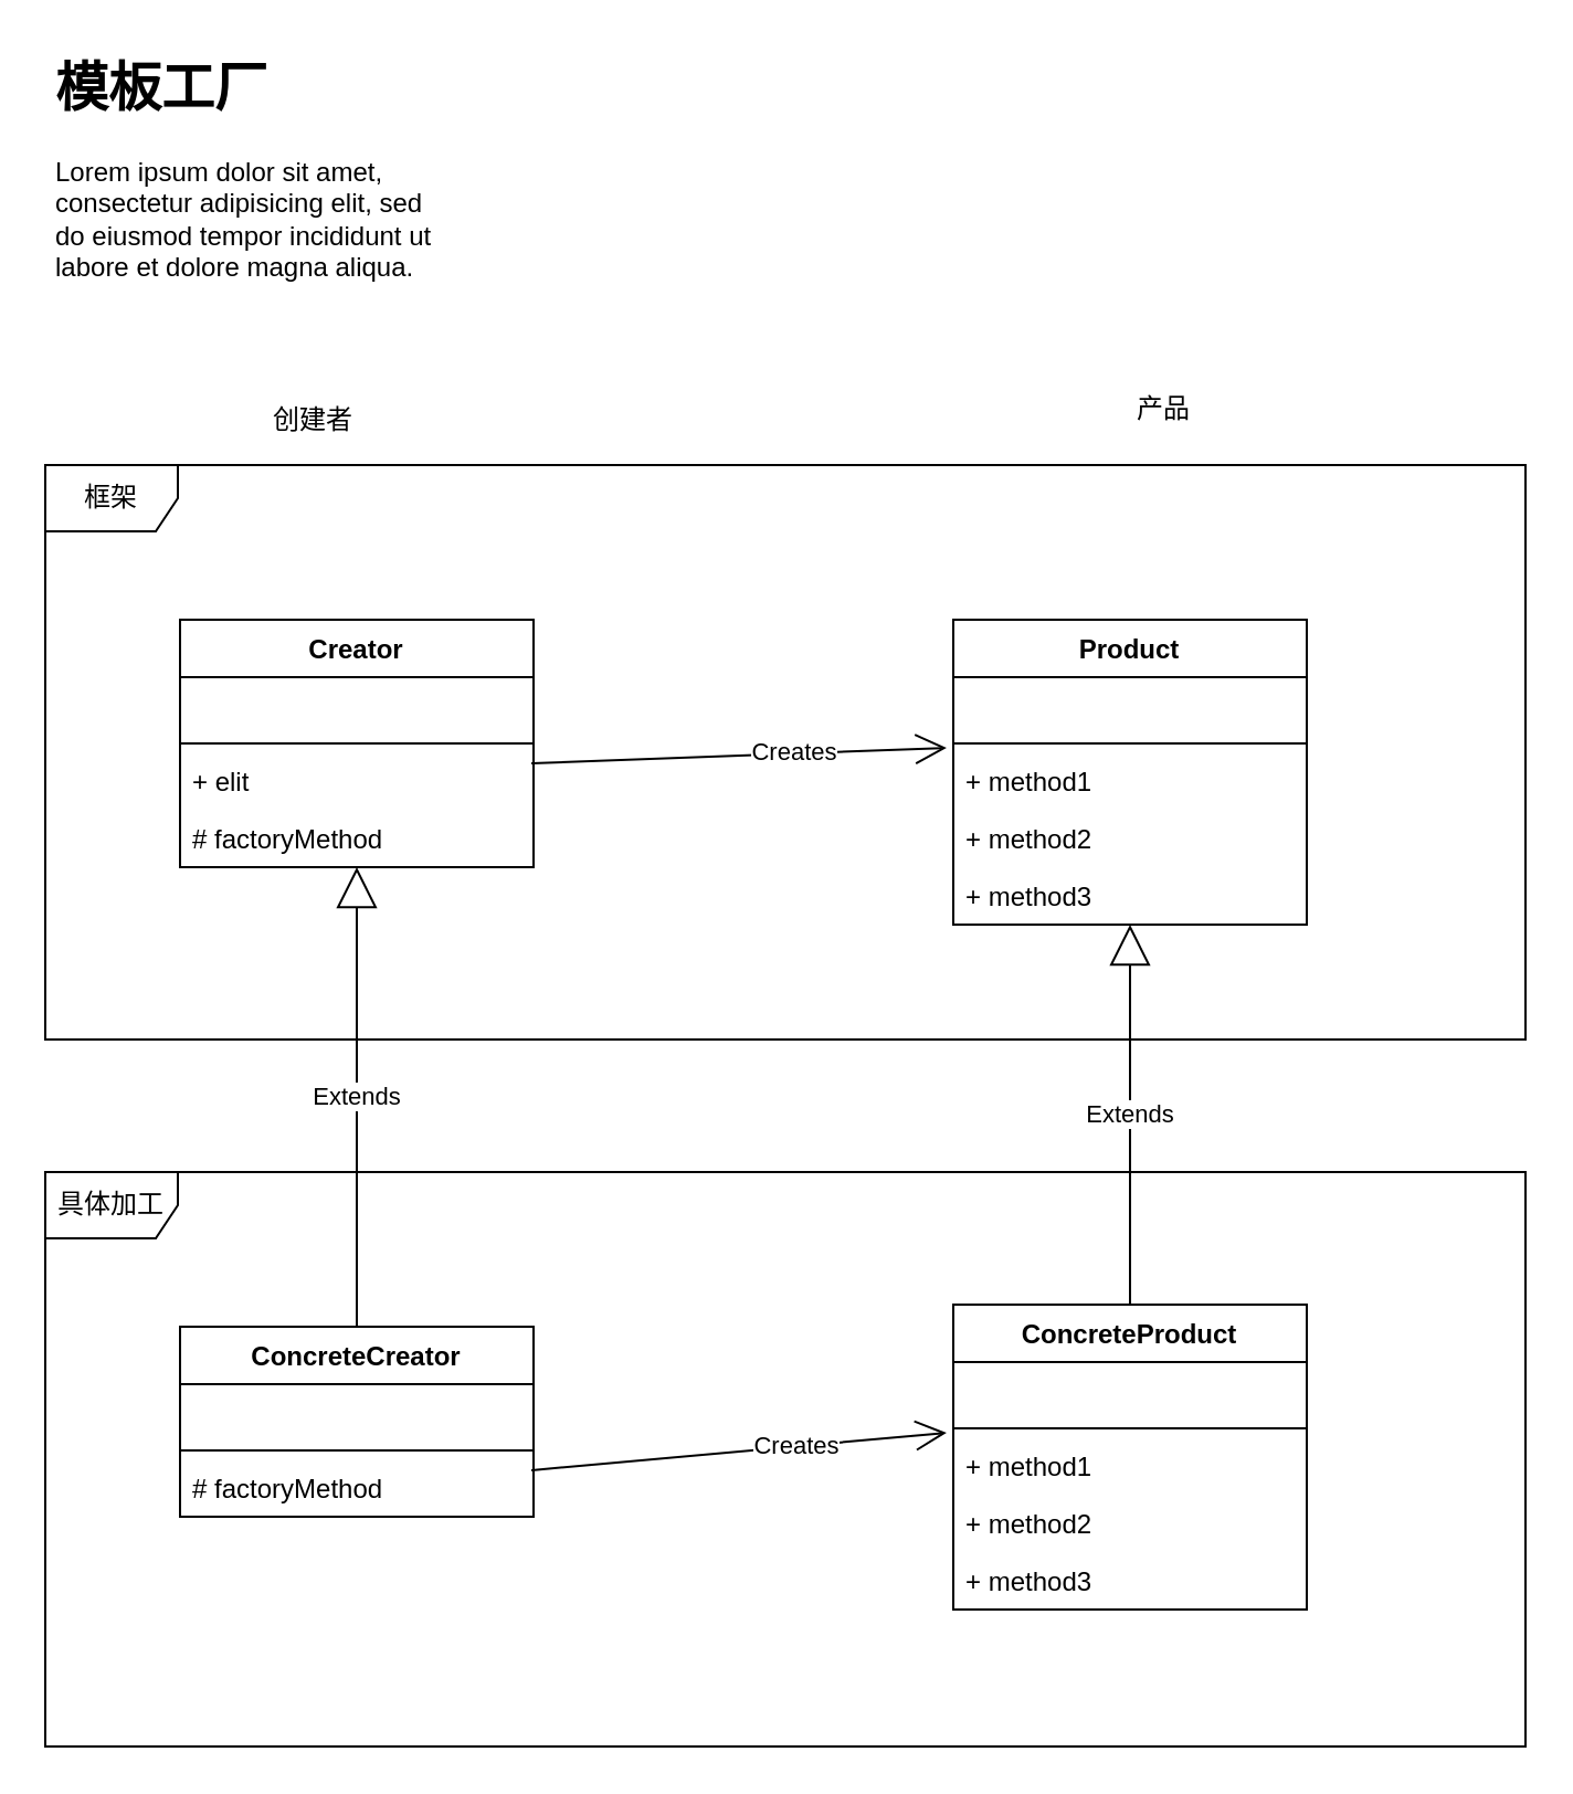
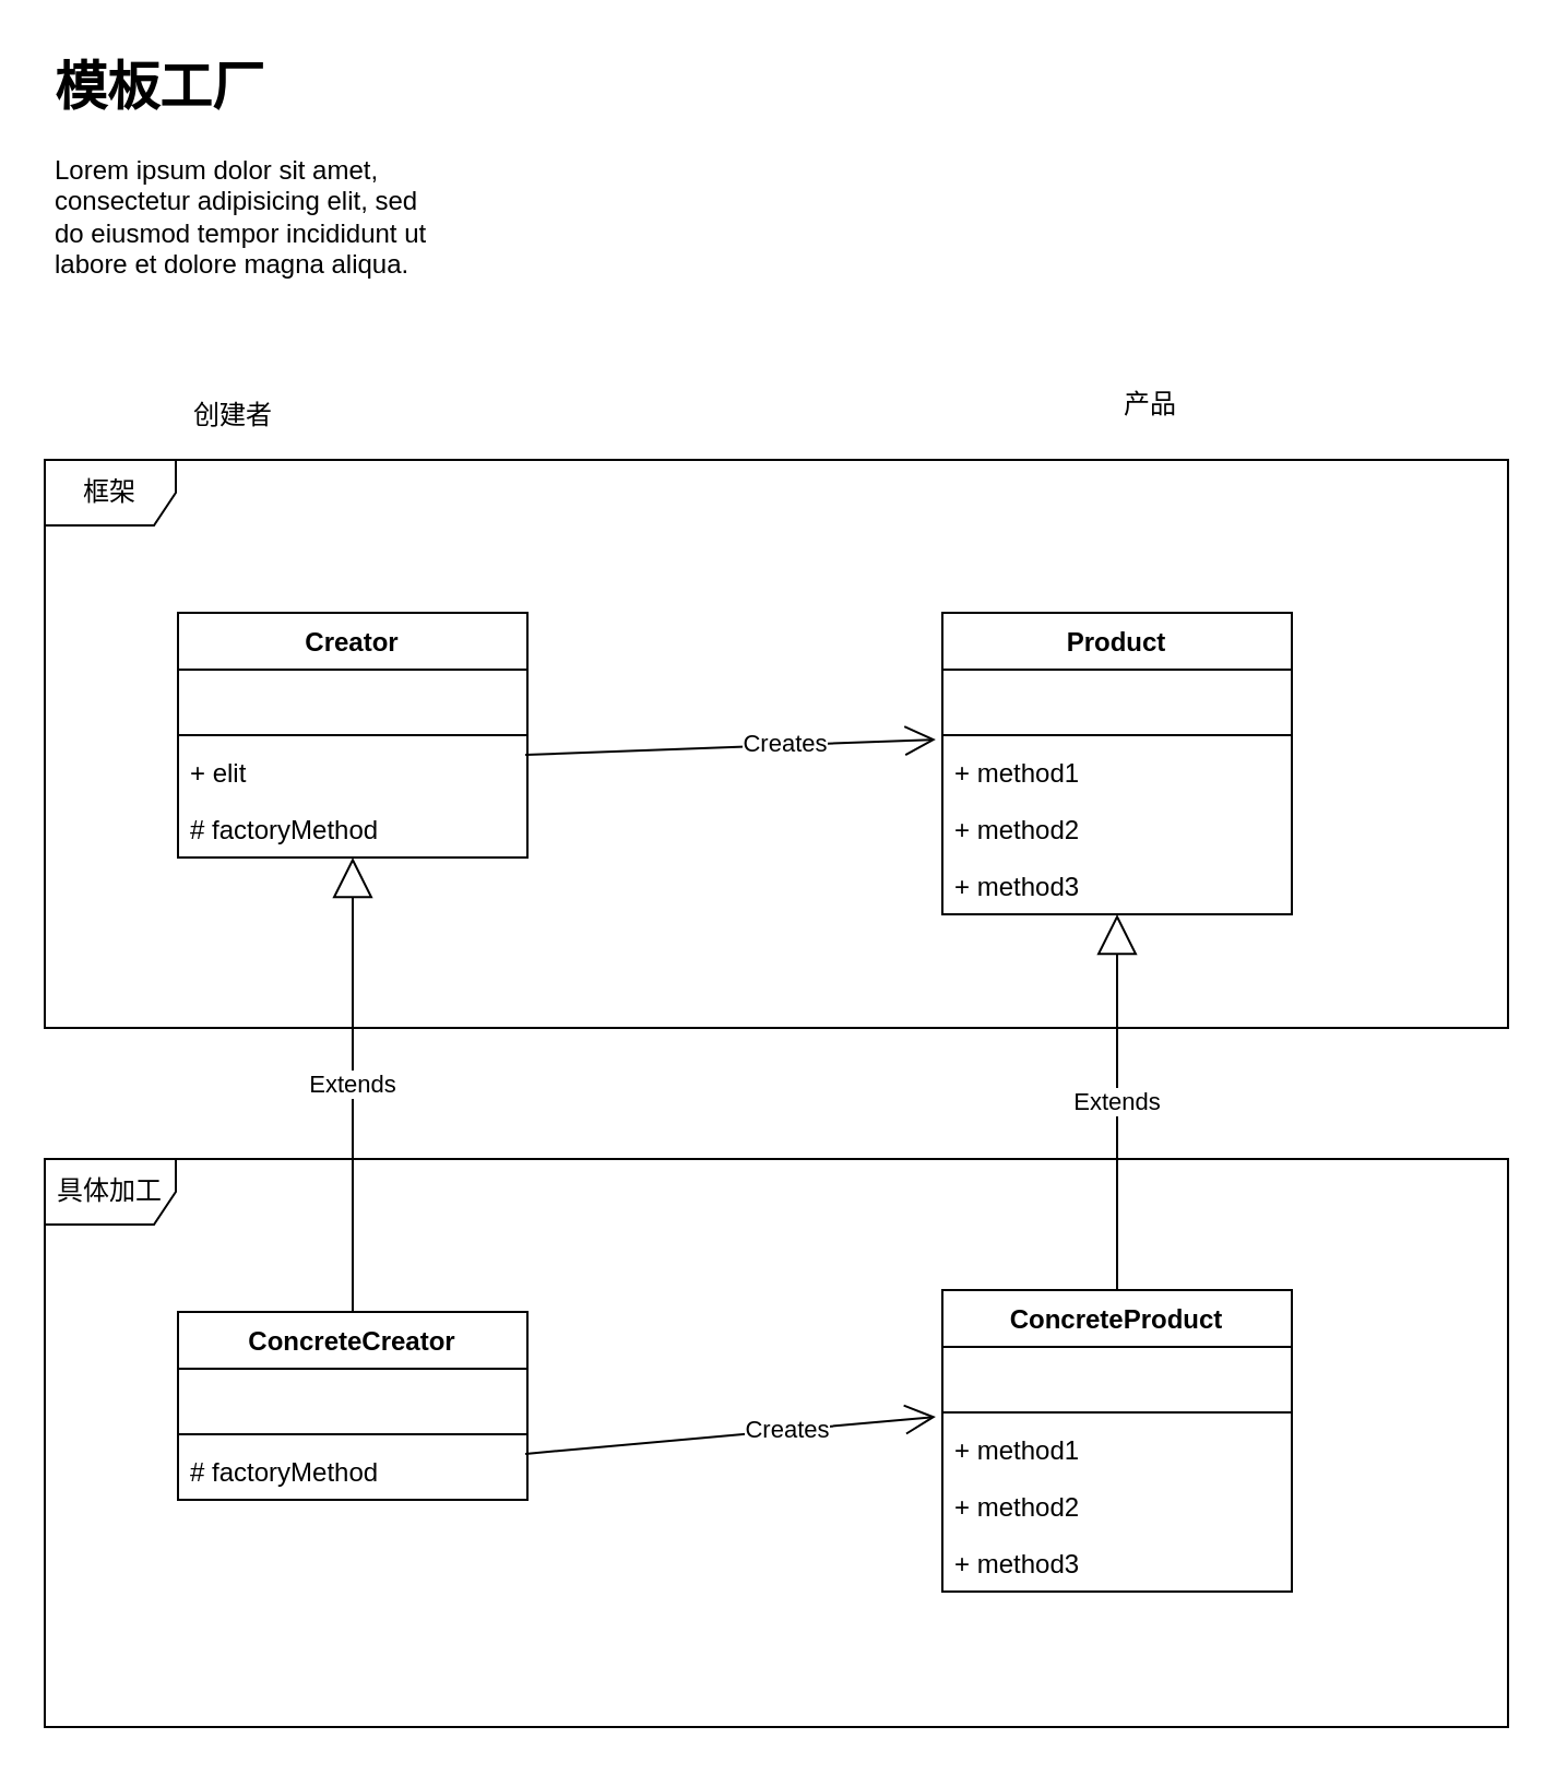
  <mxCell id="0" />
  <mxCell id="1" parent="0" />
  <mxCell id="2" value="框架" style="shape=umlFrame;whiteSpace=wrap;html=1;" parent="1" vertex="1"><mxGeometry x="20" y="210" width="670" height="260" as="geometry" /></mxCell>
  <mxCell id="3" value="&lt;h1&gt;模板工厂&lt;/h1&gt;&lt;p&gt;Lorem ipsum dolor sit amet, consectetur adipisicing elit, sed do eiusmod tempor incididunt ut labore et dolore magna aliqua.&lt;/p&gt;" style="text;html=1;strokeColor=none;fillColor=none;spacing=5;spacingTop=-20;whiteSpace=wrap;overflow=hidden;rounded=0;" parent="1" vertex="1"><mxGeometry x="20" y="20" width="190" height="120" as="geometry" /></mxCell>
  <mxCell id="4" value="Creator" style="swimlane;fontStyle=1;align=center;verticalAlign=top;childLayout=stackLayout;horizontal=1;startSize=26;horizontalStack=0;resizeParent=1;resizeParentMax=0;resizeLast=0;collapsible=1;marginBottom=0;" parent="1" vertex="1"><mxGeometry x="81" y="280" width="160" height="112" as="geometry" /></mxCell>
  <mxCell id="5" value=" " style="text;strokeColor=none;fillColor=none;align=left;verticalAlign=top;spacingLeft=4;spacingRight=4;overflow=hidden;rotatable=0;points=[[0,0.5],[1,0.5]];portConstraint=eastwest;" parent="4" vertex="1"><mxGeometry y="26" width="160" height="26" as="geometry" /></mxCell>
  <mxCell id="6" value="" style="line;strokeWidth=1;fillColor=none;align=left;verticalAlign=middle;spacingTop=-1;spacingLeft=3;spacingRight=3;rotatable=0;labelPosition=right;points=[];portConstraint=eastwest;" parent="4" vertex="1"><mxGeometry y="52" width="160" height="8" as="geometry" /></mxCell>
  <mxCell id="7" value="+ elit" style="text;strokeColor=none;fillColor=none;align=left;verticalAlign=top;spacingLeft=4;spacingRight=4;overflow=hidden;rotatable=0;points=[[0,0.5],[1,0.5]];portConstraint=eastwest;" parent="4" vertex="1"><mxGeometry y="60" width="160" height="26" as="geometry" /></mxCell>
  <mxCell id="8" value="# factoryMethod" style="text;strokeColor=none;fillColor=none;align=left;verticalAlign=top;spacingLeft=4;spacingRight=4;overflow=hidden;rotatable=0;points=[[0,0.5],[1,0.5]];portConstraint=eastwest;" parent="4" vertex="1"><mxGeometry y="86" width="160" height="26" as="geometry" /></mxCell>
  <mxCell id="9" value="Product" style="swimlane;fontStyle=1;align=center;verticalAlign=top;childLayout=stackLayout;horizontal=1;startSize=26;horizontalStack=0;resizeParent=1;resizeParentMax=0;resizeLast=0;collapsible=1;marginBottom=0;" parent="1" vertex="1"><mxGeometry x="431" y="280" width="160" height="138" as="geometry" /></mxCell>
  <mxCell id="10" value=" " style="text;strokeColor=none;fillColor=none;align=left;verticalAlign=top;spacingLeft=4;spacingRight=4;overflow=hidden;rotatable=0;points=[[0,0.5],[1,0.5]];portConstraint=eastwest;" parent="9" vertex="1"><mxGeometry y="26" width="160" height="26" as="geometry" /></mxCell>
  <mxCell id="11" value="" style="line;strokeWidth=1;fillColor=none;align=left;verticalAlign=middle;spacingTop=-1;spacingLeft=3;spacingRight=3;rotatable=0;labelPosition=right;points=[];portConstraint=eastwest;" parent="9" vertex="1"><mxGeometry y="52" width="160" height="8" as="geometry" /></mxCell>
  <mxCell id="12" value="+ method1" style="text;strokeColor=none;fillColor=none;align=left;verticalAlign=top;spacingLeft=4;spacingRight=4;overflow=hidden;rotatable=0;points=[[0,0.5],[1,0.5]];portConstraint=eastwest;" parent="9" vertex="1"><mxGeometry y="60" width="160" height="26" as="geometry" /></mxCell>
  <mxCell id="13" value="+ method2" style="text;strokeColor=none;fillColor=none;align=left;verticalAlign=top;spacingLeft=4;spacingRight=4;overflow=hidden;rotatable=0;points=[[0,0.5],[1,0.5]];portConstraint=eastwest;" parent="9" vertex="1"><mxGeometry y="86" width="160" height="26" as="geometry" /></mxCell>
  <mxCell id="14" value="+ method3" style="text;strokeColor=none;fillColor=none;align=left;verticalAlign=top;spacingLeft=4;spacingRight=4;overflow=hidden;rotatable=0;points=[[0,0.5],[1,0.5]];portConstraint=eastwest;" parent="9" vertex="1"><mxGeometry y="112" width="160" height="26" as="geometry" /></mxCell>
  <mxCell id="15" value="" style="endArrow=open;endFill=1;endSize=12;html=1;exitX=0.994;exitY=0.192;exitDx=0;exitDy=0;exitPerimeter=0;entryX=-0.019;entryY=-0.077;entryDx=0;entryDy=0;entryPerimeter=0;" parent="1" source="7" target="12" edge="1"><mxGeometry width="160" relative="1" as="geometry"><mxPoint x="271" y="330" as="sourcePoint" /><mxPoint x="431" y="330" as="targetPoint" /></mxGeometry></mxCell>
  <mxCell id="16" value="Creates" style="edgeLabel;html=1;align=center;verticalAlign=middle;resizable=0;points=[];" parent="15" vertex="1" connectable="0"><mxGeometry x="0.267" y="1" relative="1" as="geometry"><mxPoint as="offset" /></mxGeometry></mxCell>
  <mxCell id="17" value="具体加工" style="shape=umlFrame;whiteSpace=wrap;html=1;" parent="1" vertex="1"><mxGeometry x="20" y="530" width="670" height="260" as="geometry" /></mxCell>
  <mxCell id="18" value="ConcreteCreator" style="swimlane;fontStyle=1;align=center;verticalAlign=top;childLayout=stackLayout;horizontal=1;startSize=26;horizontalStack=0;resizeParent=1;resizeParentMax=0;resizeLast=0;collapsible=1;marginBottom=0;" parent="1" vertex="1"><mxGeometry x="81" y="600" width="160" height="86" as="geometry" /></mxCell>
  <mxCell id="19" value=" " style="text;strokeColor=none;fillColor=none;align=left;verticalAlign=top;spacingLeft=4;spacingRight=4;overflow=hidden;rotatable=0;points=[[0,0.5],[1,0.5]];portConstraint=eastwest;" parent="18" vertex="1"><mxGeometry y="26" width="160" height="26" as="geometry" /></mxCell>
  <mxCell id="20" value="" style="line;strokeWidth=1;fillColor=none;align=left;verticalAlign=middle;spacingTop=-1;spacingLeft=3;spacingRight=3;rotatable=0;labelPosition=right;points=[];portConstraint=eastwest;" parent="18" vertex="1"><mxGeometry y="52" width="160" height="8" as="geometry" /></mxCell>
  <mxCell id="21" value="# factoryMethod" style="text;strokeColor=none;fillColor=none;align=left;verticalAlign=top;spacingLeft=4;spacingRight=4;overflow=hidden;rotatable=0;points=[[0,0.5],[1,0.5]];portConstraint=eastwest;" parent="18" vertex="1"><mxGeometry y="60" width="160" height="26" as="geometry" /></mxCell>
  <mxCell id="22" value="ConcreteProduct" style="swimlane;fontStyle=1;align=center;verticalAlign=top;childLayout=stackLayout;horizontal=1;startSize=26;horizontalStack=0;resizeParent=1;resizeParentMax=0;resizeLast=0;collapsible=1;marginBottom=0;" parent="1" vertex="1"><mxGeometry x="431" y="590" width="160" height="138" as="geometry" /></mxCell>
  <mxCell id="23" value=" " style="text;strokeColor=none;fillColor=none;align=left;verticalAlign=top;spacingLeft=4;spacingRight=4;overflow=hidden;rotatable=0;points=[[0,0.5],[1,0.5]];portConstraint=eastwest;" parent="22" vertex="1"><mxGeometry y="26" width="160" height="26" as="geometry" /></mxCell>
  <mxCell id="24" value="" style="line;strokeWidth=1;fillColor=none;align=left;verticalAlign=middle;spacingTop=-1;spacingLeft=3;spacingRight=3;rotatable=0;labelPosition=right;points=[];portConstraint=eastwest;" parent="22" vertex="1"><mxGeometry y="52" width="160" height="8" as="geometry" /></mxCell>
  <mxCell id="25" value="+ method1" style="text;strokeColor=none;fillColor=none;align=left;verticalAlign=top;spacingLeft=4;spacingRight=4;overflow=hidden;rotatable=0;points=[[0,0.5],[1,0.5]];portConstraint=eastwest;" parent="22" vertex="1"><mxGeometry y="60" width="160" height="26" as="geometry" /></mxCell>
  <mxCell id="26" value="+ method2" style="text;strokeColor=none;fillColor=none;align=left;verticalAlign=top;spacingLeft=4;spacingRight=4;overflow=hidden;rotatable=0;points=[[0,0.5],[1,0.5]];portConstraint=eastwest;" parent="22" vertex="1"><mxGeometry y="86" width="160" height="26" as="geometry" /></mxCell>
  <mxCell id="27" value="+ method3" style="text;strokeColor=none;fillColor=none;align=left;verticalAlign=top;spacingLeft=4;spacingRight=4;overflow=hidden;rotatable=0;points=[[0,0.5],[1,0.5]];portConstraint=eastwest;" parent="22" vertex="1"><mxGeometry y="112" width="160" height="26" as="geometry" /></mxCell>
  <mxCell id="28" value="" style="endArrow=open;endFill=1;endSize=12;html=1;exitX=0.994;exitY=0.192;exitDx=0;exitDy=0;exitPerimeter=0;entryX=-0.019;entryY=-0.077;entryDx=0;entryDy=0;entryPerimeter=0;" parent="1" target="25" edge="1"><mxGeometry width="160" relative="1" as="geometry"><mxPoint x="240.04" y="664.992" as="sourcePoint" /><mxPoint x="431" y="650" as="targetPoint" /></mxGeometry></mxCell>
  <mxCell id="29" value="Creates" style="edgeLabel;html=1;align=center;verticalAlign=middle;resizable=0;points=[];" parent="28" vertex="1" connectable="0"><mxGeometry x="0.267" y="1" relative="1" as="geometry"><mxPoint as="offset" /></mxGeometry></mxCell>
  <mxCell id="30" value="Extends" style="endArrow=block;endSize=16;endFill=0;html=1;exitX=0.5;exitY=0;exitDx=0;exitDy=0;" parent="1" source="18" target="8" edge="1"><mxGeometry width="160" relative="1" as="geometry"><mxPoint x="211" y="520" as="sourcePoint" /><mxPoint x="371" y="520" as="targetPoint" /></mxGeometry></mxCell>
  <mxCell id="31" value="Extends" style="endArrow=block;endSize=16;endFill=0;html=1;exitX=0.5;exitY=0;exitDx=0;exitDy=0;" parent="1" source="22" target="14" edge="1"><mxGeometry width="160" relative="1" as="geometry"><mxPoint x="781" y="440" as="sourcePoint" /><mxPoint x="941" y="440" as="targetPoint" /></mxGeometry></mxCell>
- <mxCell id="32" value="创建者" style="text;html=1;align=center;verticalAlign=middle;resizable=0;points=[];autosize=1;strokeColor=none;" vertex="1" parent="1"><mxGeometry x="116" y="180" width="50" height="20" as="geometry" /></mxCell>
+ <mxCell id="32" value="创建者" style="text;html=1;align=center;verticalAlign=middle;resizable=0;points=[];autosize=1;strokeColor=none;" vertex="1" parent="1"><mxGeometry x="81" y="180" width="50" height="20" as="geometry" /></mxCell>
  <mxCell id="33" value="产品" style="text;html=1;align=center;verticalAlign=middle;resizable=0;points=[];autosize=1;strokeColor=none;" vertex="1" parent="1"><mxGeometry x="506" y="175" width="40" height="20" as="geometry" /></mxCell>
